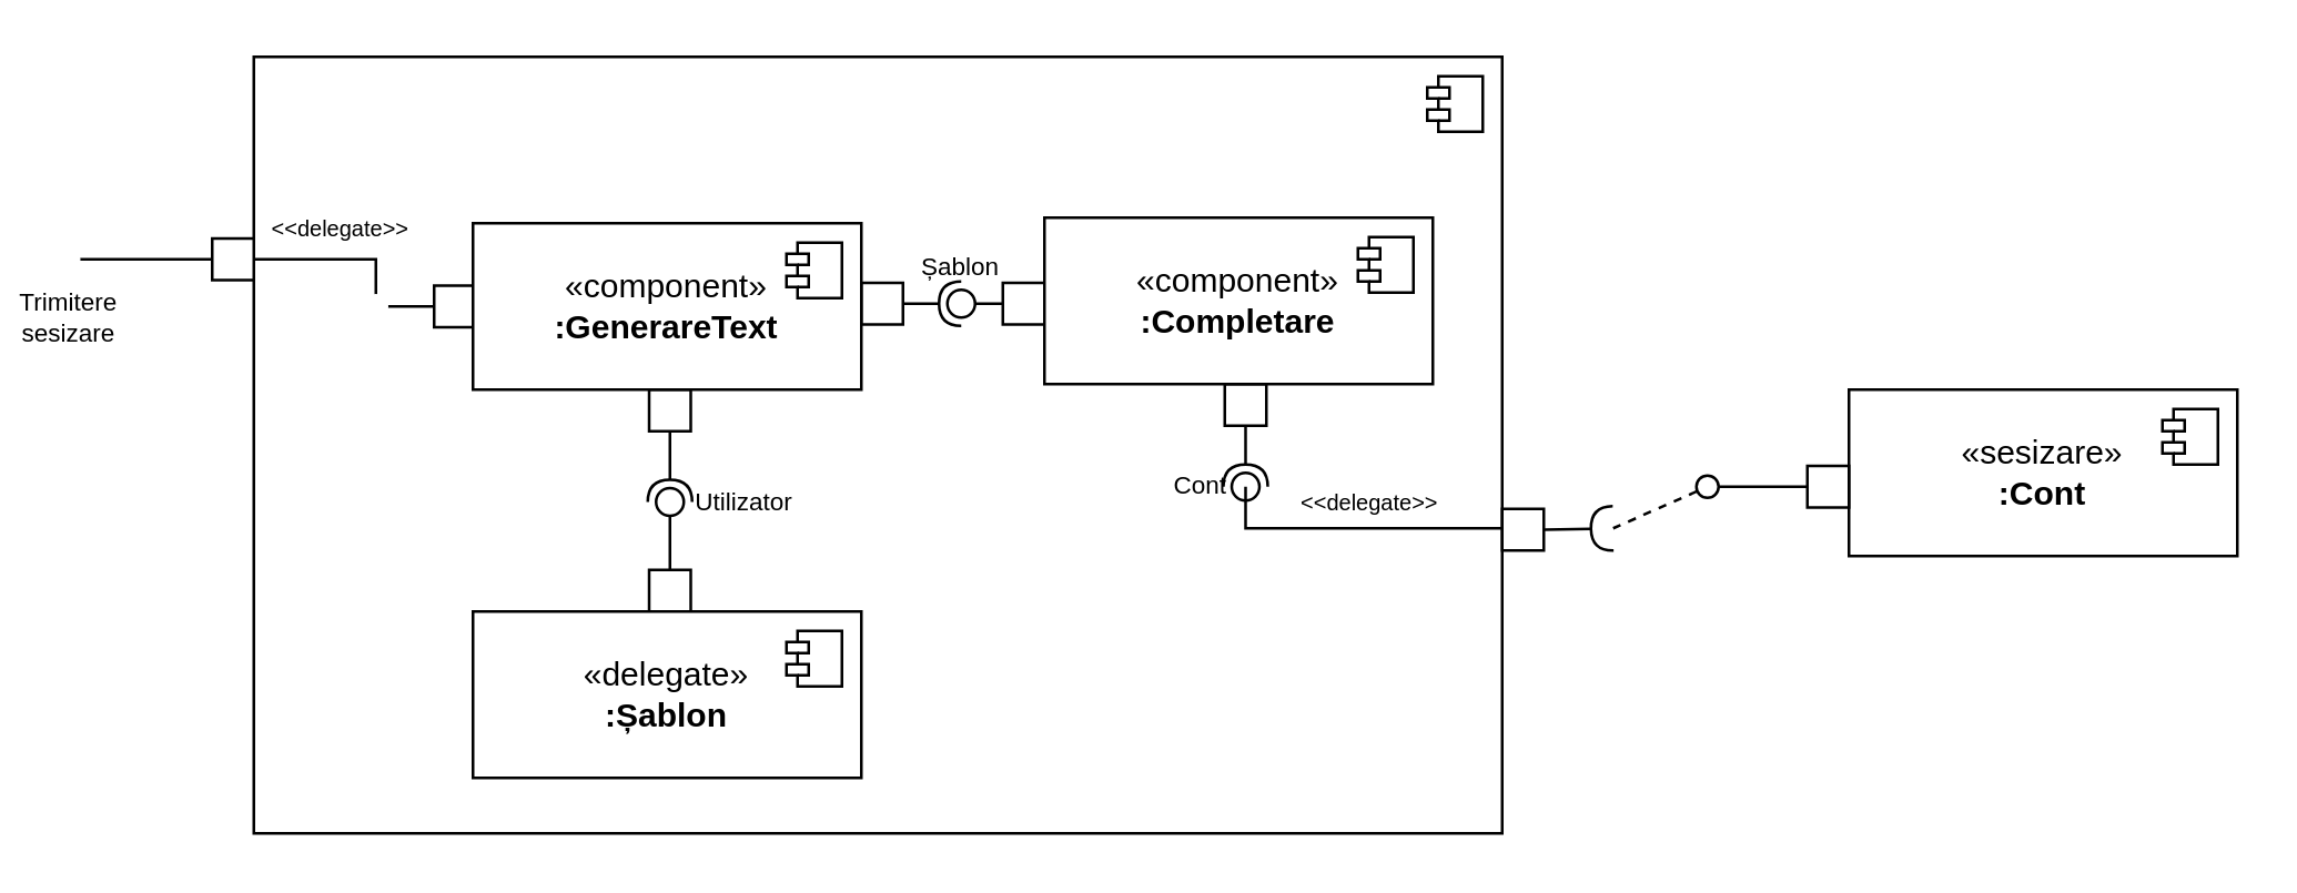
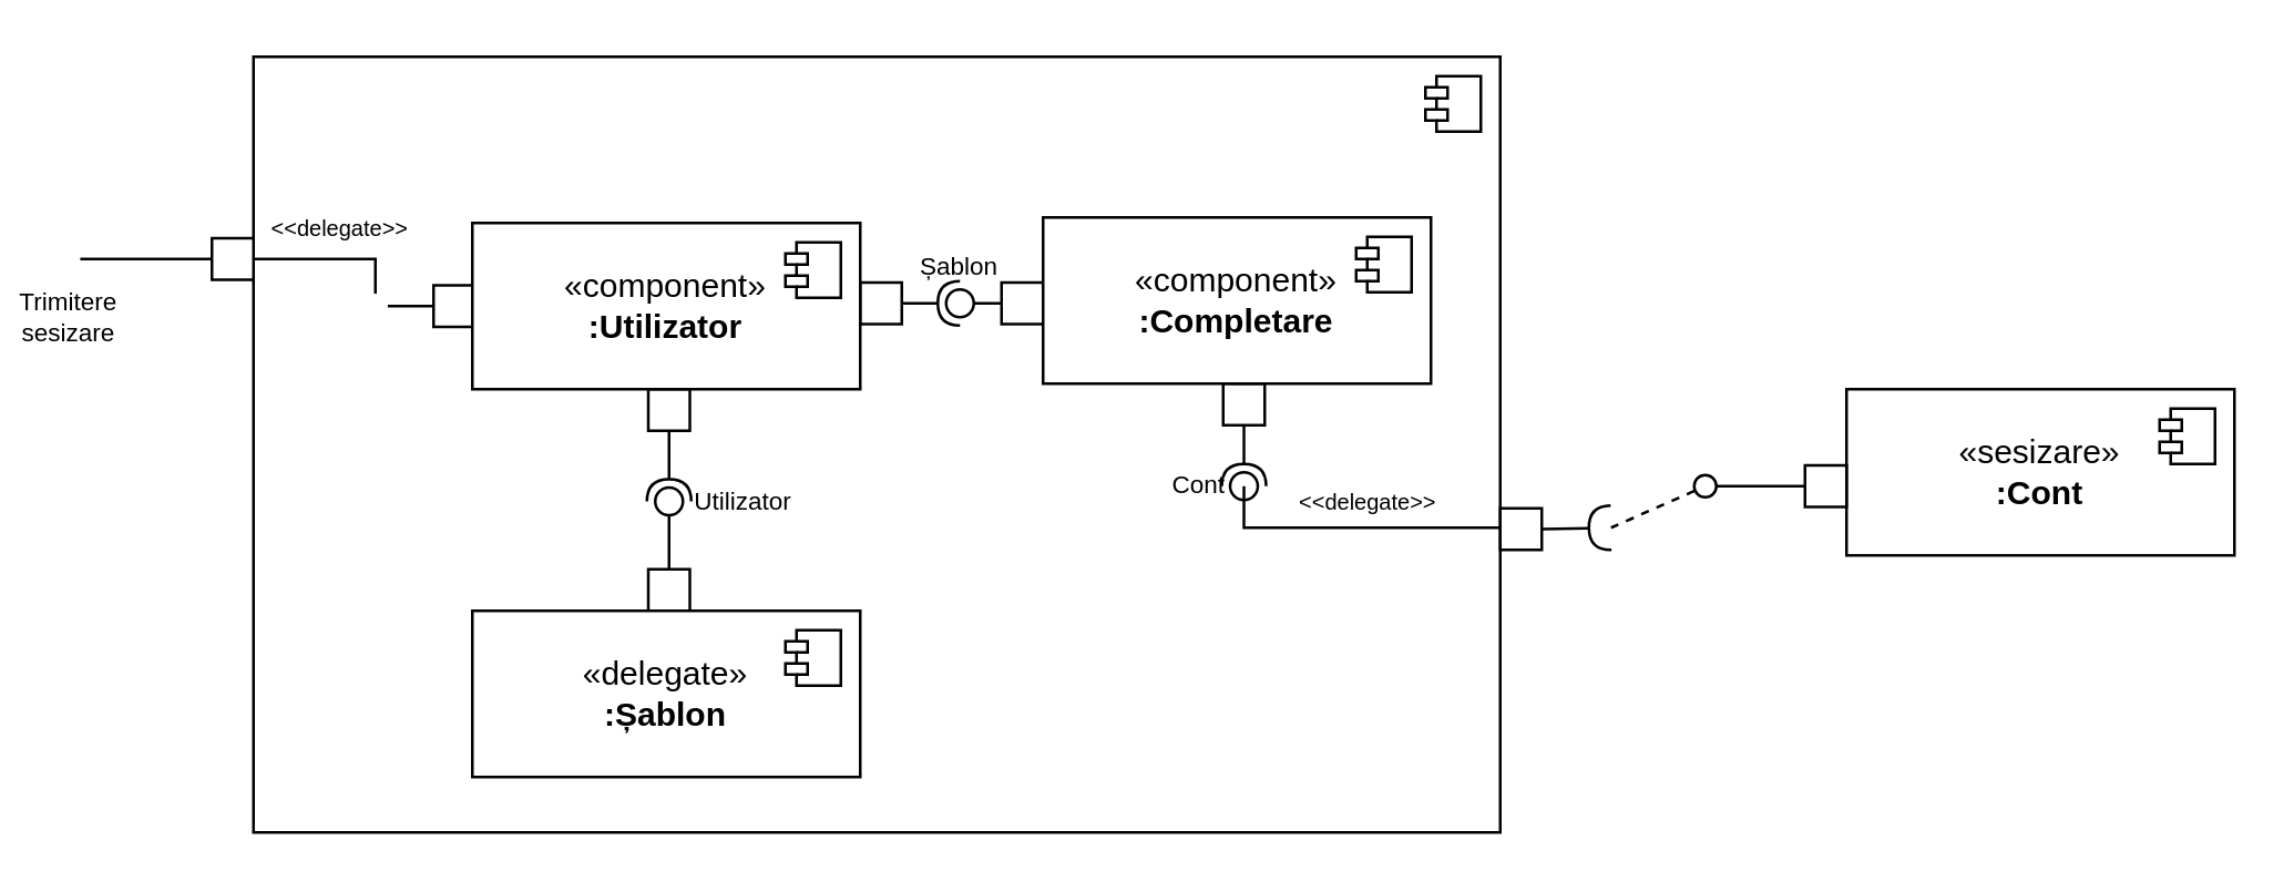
  <mxCell id="0" />
  <mxCell id="1" parent="0" />
  <mxCell id="2" value="" style="html=1;dropTarget=0;whiteSpace=wrap;fontSize=16;labelPosition=left;verticalLabelPosition=top;align=right;verticalAlign=bottom;spacingLeft=0;spacingRight=-120;spacingTop=0;spacingBottom=-50;" parent="1" vertex="1"><mxGeometry x="91" y="20" width="450" height="280" as="geometry" /></mxCell>
  <mxCell id="3" value="" style="shape=module;jettyWidth=8;jettyHeight=4;fontSize=16;" parent="2" vertex="1"><mxGeometry x="1" width="20" height="20" relative="1" as="geometry"><mxPoint x="-27" y="7" as="offset" /></mxGeometry></mxCell>
  <mxCell id="4" style="edgeStyle=orthogonalEdgeStyle;rounded=0;orthogonalLoop=1;jettySize=auto;html=1;labelBackgroundColor=none;endArrow=none;endFill=0;" parent="1" source="13" target="24" edge="1"><mxGeometry relative="1" as="geometry"><Array as="points"><mxPoint x="135" y="93" /></Array></mxGeometry></mxCell>
  <mxCell id="5" value="&amp;lt;&amp;lt;delegate&amp;gt;&amp;gt;" style="edgeLabel;html=1;align=center;verticalAlign=bottom;resizable=0;points=[];fontSize=8;labelPosition=center;verticalLabelPosition=top;" parent="4" vertex="1" connectable="0"><mxGeometry x="-0.053" y="1" relative="1" as="geometry"><mxPoint y="-5" as="offset" /></mxGeometry></mxCell>
  <mxCell id="6" value="«sesizare»&lt;br style=&quot;font-size: 12px;&quot;&gt;&lt;b style=&quot;font-size: 12px;&quot;&gt;:Cont&lt;/b&gt;" style="html=1;dropTarget=0;whiteSpace=wrap;fontSize=12;" parent="1" vertex="1"><mxGeometry x="666" y="140" width="140" height="60" as="geometry" /></mxCell>
  <mxCell id="7" value="" style="shape=module;jettyWidth=8;jettyHeight=4;fontSize=16;" parent="6" vertex="1"><mxGeometry x="1" width="20" height="20" relative="1" as="geometry"><mxPoint x="-27" y="7" as="offset" /></mxGeometry></mxCell>
  <mxCell id="8" value="" style="html=1;rounded=0;" parent="1" vertex="1"><mxGeometry x="651" y="167.5" width="15" height="15" as="geometry" /></mxCell>
  <mxCell id="9" value="" style="endArrow=none;html=1;rounded=0;align=center;verticalAlign=top;endFill=0;labelBackgroundColor=none;endSize=2;fontSize=9;" parent="1" source="8" target="40" edge="1"><mxGeometry relative="1" as="geometry"><mxPoint x="611" y="60" as="targetPoint" /></mxGeometry></mxCell>
  <mxCell id="10" value="" style="html=1;rounded=0;" parent="1" vertex="1"><mxGeometry x="310" y="101.5" width="15" height="15" as="geometry" /></mxCell>
  <mxCell id="11" value="" style="html=1;rounded=0;" parent="1" vertex="1"><mxGeometry x="156" y="102.5" width="15" height="15" as="geometry" /></mxCell>
  <mxCell id="12" value="" style="endArrow=none;html=1;rounded=0;align=center;verticalAlign=top;endFill=0;labelBackgroundColor=none;endSize=2;" parent="1" source="11" target="13" edge="1"><mxGeometry relative="1" as="geometry" /></mxCell>
  <mxCell id="13" value="" style="ellipse;html=1;fontSize=9;align=center;fillColor=none;points=[];aspect=fixed;resizable=0;verticalAlign=top;labelPosition=center;verticalLabelPosition=bottom;flipH=1;strokeColor=#FFFFFF;" parent="1" vertex="1"><mxGeometry x="131" y="106" width="8" height="8" as="geometry" /></mxCell>
  <mxCell id="14" value="" style="html=1;rounded=0;aspect=fixed;" parent="1" vertex="1"><mxGeometry x="233.5" y="140" width="15" height="15" as="geometry" /></mxCell>
  <mxCell id="15" value="" style="html=1;rounded=0;" parent="1" vertex="1"><mxGeometry x="361" y="101.5" width="15" height="15" as="geometry" /></mxCell>
  <mxCell id="16" value="" style="html=1;rounded=0;aspect=fixed;" parent="1" vertex="1"><mxGeometry x="441" y="138" width="15" height="15" as="geometry" /></mxCell>
  <mxCell id="17" value="" style="html=1;rounded=0;" parent="1" vertex="1"><mxGeometry x="233.5" y="205" width="15" height="15" as="geometry" /></mxCell>
  <mxCell id="18" value="" style="rounded=0;orthogonalLoop=1;jettySize=auto;html=1;endArrow=halfCircle;endFill=0;endSize=6;strokeWidth=1;sketch=0;fontSize=12;curved=1;exitX=1;exitY=0.5;exitDx=0;exitDy=0;" parent="1" source="10" target="33" edge="1"><mxGeometry relative="1" as="geometry"><mxPoint x="491" y="205" as="sourcePoint" /></mxGeometry></mxCell>
  <mxCell id="19" value="" style="rounded=0;orthogonalLoop=1;jettySize=auto;html=1;endArrow=oval;endFill=0;sketch=0;sourcePerimeterSpacing=0;targetPerimeterSpacing=0;endSize=10;fontSize=12;curved=1;exitX=0;exitY=0.5;exitDx=0;exitDy=0;" parent="1" source="15" target="33" edge="1"><mxGeometry relative="1" as="geometry"><mxPoint x="451" y="205" as="sourcePoint" /></mxGeometry></mxCell>
  <mxCell id="20" value="" style="rounded=0;orthogonalLoop=1;jettySize=auto;html=1;endArrow=halfCircle;endFill=0;endSize=6;strokeWidth=1;sketch=0;fontSize=12;curved=1;exitX=0.5;exitY=1;exitDx=0;exitDy=0;" parent="1" source="14" target="34" edge="1"><mxGeometry relative="1" as="geometry"><mxPoint x="491" y="205" as="sourcePoint" /></mxGeometry></mxCell>
  <mxCell id="21" value="" style="rounded=0;orthogonalLoop=1;jettySize=auto;html=1;endArrow=oval;endFill=0;sketch=0;sourcePerimeterSpacing=0;targetPerimeterSpacing=0;endSize=10;fontSize=12;curved=1;exitX=0.5;exitY=0;exitDx=0;exitDy=0;" parent="1" source="17" target="34" edge="1"><mxGeometry relative="1" as="geometry"><mxPoint x="451" y="205" as="sourcePoint" /></mxGeometry></mxCell>
  <mxCell id="22" value="" style="rounded=0;orthogonalLoop=1;jettySize=auto;html=1;endArrow=halfCircle;endFill=0;endSize=6;strokeWidth=1;sketch=0;fontSize=12;curved=1;exitX=0.5;exitY=1;exitDx=0;exitDy=0;" parent="1" source="16" target="35" edge="1"><mxGeometry relative="1" as="geometry"><mxPoint x="486" y="205" as="sourcePoint" /></mxGeometry></mxCell>
  <mxCell id="23" value="" style="html=1;rounded=0;aspect=fixed;" parent="1" vertex="1"><mxGeometry x="541" y="183" width="15" height="15" as="geometry" /></mxCell>
  <mxCell id="24" value="" style="html=1;rounded=0;" parent="1" vertex="1"><mxGeometry x="76" y="85.5" width="15" height="15" as="geometry" /></mxCell>
  <mxCell id="25" value="" style="endArrow=none;html=1;rounded=0;align=center;verticalAlign=top;endFill=0;labelBackgroundColor=none;endSize=2;" parent="1" source="24" target="26" edge="1"><mxGeometry relative="1" as="geometry" /></mxCell>
  <mxCell id="26" value="Trimitere&lt;br&gt;sesizare" style="ellipse;html=1;fontSize=9;align=center;fillColor=default;points=[];aspect=fixed;resizable=0;verticalAlign=top;labelPosition=center;verticalLabelPosition=bottom;flipH=1;strokeColor=#FFFFFF;" parent="1" vertex="1"><mxGeometry x="20" y="89" width="8" height="8" as="geometry" /></mxCell>
  <mxCell id="27" value="«delegate»&lt;br style=&quot;font-size: 12px;&quot;&gt;&lt;b style=&quot;font-size: 12px;&quot;&gt;:Șablon&lt;/b&gt;" style="html=1;dropTarget=0;whiteSpace=wrap;fontSize=12;" parent="1" vertex="1"><mxGeometry x="170" y="220" width="140" height="60" as="geometry" /></mxCell>
  <mxCell id="28" value="" style="shape=module;jettyWidth=8;jettyHeight=4;fontSize=16;" parent="27" vertex="1"><mxGeometry x="1" width="20" height="20" relative="1" as="geometry"><mxPoint x="-27" y="7" as="offset" /></mxGeometry></mxCell>
  <mxCell id="29" value="«component»&lt;br style=&quot;font-size: 12px;&quot;&gt;&lt;b style=&quot;font-size: 12px;&quot;&gt;:Completare&lt;/b&gt;" style="html=1;dropTarget=0;whiteSpace=wrap;fontSize=12;" parent="1" vertex="1"><mxGeometry x="376" y="78" width="140" height="60" as="geometry" /></mxCell>
  <mxCell id="30" value="" style="shape=module;jettyWidth=8;jettyHeight=4;fontSize=16;" parent="29" vertex="1"><mxGeometry x="1" width="20" height="20" relative="1" as="geometry"><mxPoint x="-27" y="7" as="offset" /></mxGeometry></mxCell>
- <mxCell id="31" value="«component»&lt;br style=&quot;font-size: 12px;&quot;&gt;&lt;b style=&quot;font-size: 12px;&quot;&gt;:GenerareText&lt;/b&gt;" style="html=1;dropTarget=0;whiteSpace=wrap;fontSize=12;" parent="1" vertex="1"><mxGeometry x="170" y="80" width="140" height="60" as="geometry" /></mxCell>
+ <mxCell id="31" value="«component»&lt;br style=&quot;font-size: 12px;&quot;&gt;&lt;b style=&quot;font-size: 12px;&quot;&gt;:Utilizator&lt;/b&gt;" style="html=1;dropTarget=0;whiteSpace=wrap;fontSize=12;" parent="1" vertex="1"><mxGeometry x="170" y="80" width="140" height="60" as="geometry" /></mxCell>
  <mxCell id="32" value="" style="shape=module;jettyWidth=8;jettyHeight=4;fontSize=16;" parent="31" vertex="1"><mxGeometry x="1" width="20" height="20" relative="1" as="geometry"><mxPoint x="-27" y="7" as="offset" /></mxGeometry></mxCell>
  <mxCell id="33" value="Șablon" style="ellipse;whiteSpace=wrap;html=1;align=center;aspect=fixed;fillColor=none;strokeColor=none;resizable=0;perimeter=centerPerimeter;rotatable=0;allowArrows=0;points=[];outlineConnect=1;fontSize=9;labelPosition=center;verticalLabelPosition=top;verticalAlign=bottom;" parent="1" vertex="1"><mxGeometry x="341" y="104" width="10" height="10" as="geometry" /></mxCell>
  <mxCell id="34" value="&amp;nbsp;Utilizator" style="ellipse;whiteSpace=wrap;html=1;align=left;aspect=fixed;fillColor=none;strokeColor=none;resizable=0;perimeter=centerPerimeter;rotatable=0;allowArrows=0;points=[];outlineConnect=1;fontSize=9;labelPosition=right;verticalLabelPosition=middle;verticalAlign=middle;" parent="1" vertex="1"><mxGeometry x="236" y="175.5" width="10" height="10" as="geometry" /></mxCell>
  <mxCell id="35" value="Cont" style="ellipse;whiteSpace=wrap;html=1;align=right;aspect=fixed;fillColor=none;strokeColor=default;resizable=0;perimeter=centerPerimeter;rotatable=0;allowArrows=0;points=[];outlineConnect=1;fontSize=9;labelPosition=left;verticalLabelPosition=middle;verticalAlign=middle;" parent="1" vertex="1"><mxGeometry x="443.5" y="170" width="10" height="10" as="geometry" /></mxCell>
  <mxCell id="36" value="&lt;span style=&quot;caret-color: rgb(0, 0, 0); color: rgb(0, 0, 0); font-family: Helvetica; font-size: 8px; font-style: normal; font-variant-caps: normal; font-weight: 400; letter-spacing: normal; text-align: center; text-indent: 0px; text-transform: none; word-spacing: 0px; -webkit-text-stroke-width: 0px; background-color: rgb(255, 255, 255); text-decoration: none; float: none; display: inline !important;&quot;&gt;&amp;lt;&amp;lt;delegate&amp;gt;&amp;gt;&lt;/span&gt;" style="edgeStyle=orthogonalEdgeStyle;rounded=0;orthogonalLoop=1;jettySize=auto;html=1;labelBackgroundColor=none;endArrow=none;endFill=0;exitX=0.45;exitY=1;exitDx=0;exitDy=0;exitPerimeter=0;" parent="1" source="35" target="23" edge="1"><mxGeometry x="0.08" y="10" relative="1" as="geometry"><mxPoint x="661" y="130" as="targetPoint" /><Array as="points"><mxPoint x="449" y="190" /></Array><mxPoint x="451" y="450" as="sourcePoint" /><mxPoint x="1" as="offset" /></mxGeometry></mxCell>
  <mxCell id="37" value="" style="rounded=0;orthogonalLoop=1;jettySize=auto;html=1;endArrow=halfCircle;endFill=0;endSize=6;strokeWidth=1;sketch=0;fontSize=12;curved=1;exitX=1;exitY=0.5;exitDx=0;exitDy=0;" parent="1" source="23" edge="1"><mxGeometry relative="1" as="geometry"><mxPoint x="486" y="205" as="sourcePoint" /><mxPoint x="581" y="190" as="targetPoint" /></mxGeometry></mxCell>
  <mxCell id="38" value="" style="ellipse;whiteSpace=wrap;html=1;align=center;aspect=fixed;fillColor=none;strokeColor=none;resizable=0;perimeter=centerPerimeter;rotatable=0;allowArrows=0;points=[];outlineConnect=1;fontSize=16;" parent="1" vertex="1"><mxGeometry x="461" y="200" width="10" height="10" as="geometry" /></mxCell>
  <mxCell id="39" style="edgeStyle=none;curved=1;rounded=0;orthogonalLoop=1;jettySize=auto;html=1;fontSize=12;startSize=8;endSize=8;endArrow=none;endFill=0;dashed=1;" parent="1" target="40" edge="1"><mxGeometry relative="1" as="geometry"><mxPoint x="581" y="190" as="sourcePoint" /></mxGeometry></mxCell>
  <mxCell id="40" value="" style="ellipse;html=1;fontSize=11;align=center;fillColor=none;points=[];aspect=fixed;resizable=0;verticalAlign=bottom;labelPosition=center;verticalLabelPosition=top;flipH=1;" parent="1" vertex="1"><mxGeometry x="611" y="171" width="8" height="8" as="geometry" /></mxCell>
  <mxCell id="41" value="" style="ellipse;whiteSpace=wrap;html=1;align=center;aspect=fixed;fillColor=none;strokeColor=none;resizable=0;perimeter=centerPerimeter;rotatable=0;allowArrows=0;points=[];outlineConnect=1;fontSize=16;" parent="1" vertex="1"><mxGeometry x="461" y="200" width="10" height="10" as="geometry" /></mxCell>
